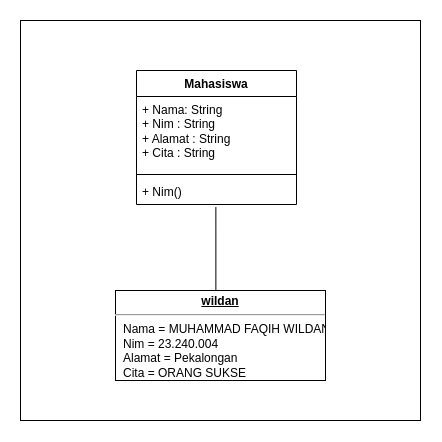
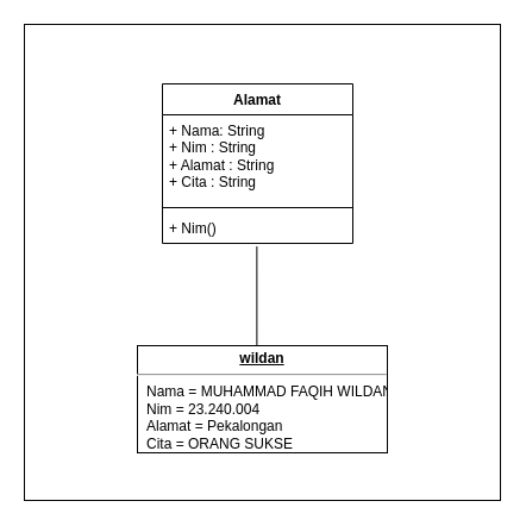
  <mxCell id="0" />
  <mxCell id="1" parent="0" />
  <mxCell id="2" value="" style="rounded=0;whiteSpace=wrap;html=1;" parent="1" vertex="1"><mxGeometry x="20" y="20" width="400" height="400" as="geometry" /></mxCell>
- <mxCell id="3" value="Mahasiswa" style="swimlane;fontStyle=1;align=center;verticalAlign=top;childLayout=stackLayout;horizontal=1;startSize=26;horizontalStack=0;resizeParent=1;resizeParentMax=0;resizeLast=0;collapsible=1;marginBottom=0;whiteSpace=wrap;html=1;" parent="1" vertex="1"><mxGeometry x="136" y="70" width="160" height="134" as="geometry" /></mxCell>
+ <mxCell id="3" value="Alamat" style="swimlane;fontStyle=1;align=center;verticalAlign=top;childLayout=stackLayout;horizontal=1;startSize=26;horizontalStack=0;resizeParent=1;resizeParentMax=0;resizeLast=0;collapsible=1;marginBottom=0;whiteSpace=wrap;html=1;" parent="1" vertex="1"><mxGeometry x="136" y="70" width="160" height="134" as="geometry" /></mxCell>
  <mxCell id="4" value="+ Nama: String&lt;div&gt;+ Nim : String&lt;/div&gt;&lt;div&gt;+ Alamat : String&lt;/div&gt;&lt;div&gt;+ Cita : String&lt;/div&gt;" style="text;strokeColor=none;fillColor=none;align=left;verticalAlign=top;spacingLeft=4;spacingRight=4;overflow=hidden;rotatable=0;points=[[0,0.5],[1,0.5]];portConstraint=eastwest;whiteSpace=wrap;html=1;" parent="3" vertex="1"><mxGeometry y="26" width="160" height="74" as="geometry" /></mxCell>
  <mxCell id="5" value="" style="line;strokeWidth=1;fillColor=none;align=left;verticalAlign=middle;spacingTop=-1;spacingLeft=3;spacingRight=3;rotatable=0;labelPosition=right;points=[];portConstraint=eastwest;strokeColor=inherit;" parent="3" vertex="1"><mxGeometry y="100" width="160" height="8" as="geometry" /></mxCell>
  <mxCell id="6" value="+ Nim()" style="text;strokeColor=none;fillColor=none;align=left;verticalAlign=top;spacingLeft=4;spacingRight=4;overflow=hidden;rotatable=0;points=[[0,0.5],[1,0.5]];portConstraint=eastwest;whiteSpace=wrap;html=1;" parent="3" vertex="1"><mxGeometry y="108" width="160" height="26" as="geometry" /></mxCell>
  <mxCell id="7" value="&lt;p style=&quot;margin: 0px ; margin-top: 4px ; text-align: center ; text-decoration: underline&quot;&gt;&lt;b&gt;wildan&lt;/b&gt;&lt;/p&gt;&lt;hr&gt;&lt;p style=&quot;margin: 0px ; margin-left: 8px&quot;&gt;Nama = MUHAMMAD FAQIH&amp;nbsp;&lt;span&gt;WILDAN&lt;/span&gt;&lt;/p&gt;&lt;p style=&quot;margin: 0px ; margin-left: 8px&quot;&gt;Nim = 23.240.004&lt;br&gt;Alamat = Pekalongan&lt;/p&gt;&lt;p style=&quot;margin: 0px ; margin-left: 8px&quot;&gt;Cita = ORANG SUKSE&lt;/p&gt;" style="verticalAlign=top;align=left;overflow=fill;fontSize=12;fontFamily=Helvetica;html=1;" vertex="1" parent="1"><mxGeometry x="115" y="290" width="210" height="90" as="geometry" /></mxCell>
  <mxCell id="8" value="" style="endArrow=none;html=1;entryX=0.496;entryY=1.099;entryDx=0;entryDy=0;entryPerimeter=0;exitX=0.478;exitY=0;exitDx=0;exitDy=0;exitPerimeter=0;" edge="1" parent="1" source="7" target="6"><mxGeometry width="50" height="50" relative="1" as="geometry"><mxPoint x="206" y="270" as="sourcePoint" /><mxPoint x="256" y="220" as="targetPoint" /></mxGeometry></mxCell>
